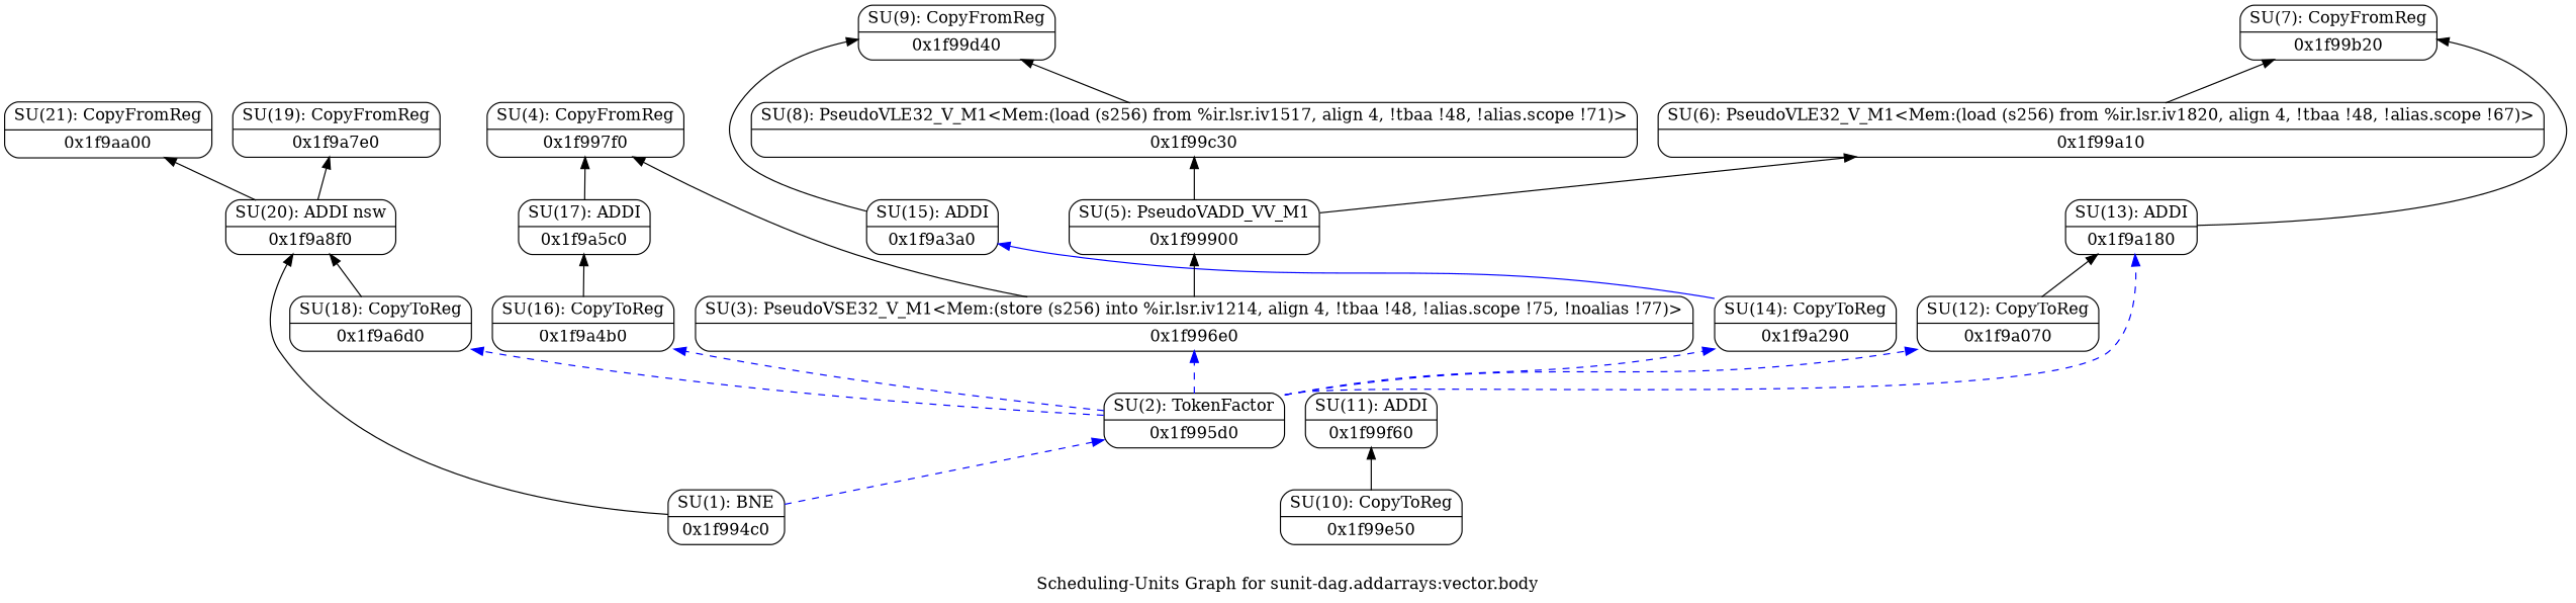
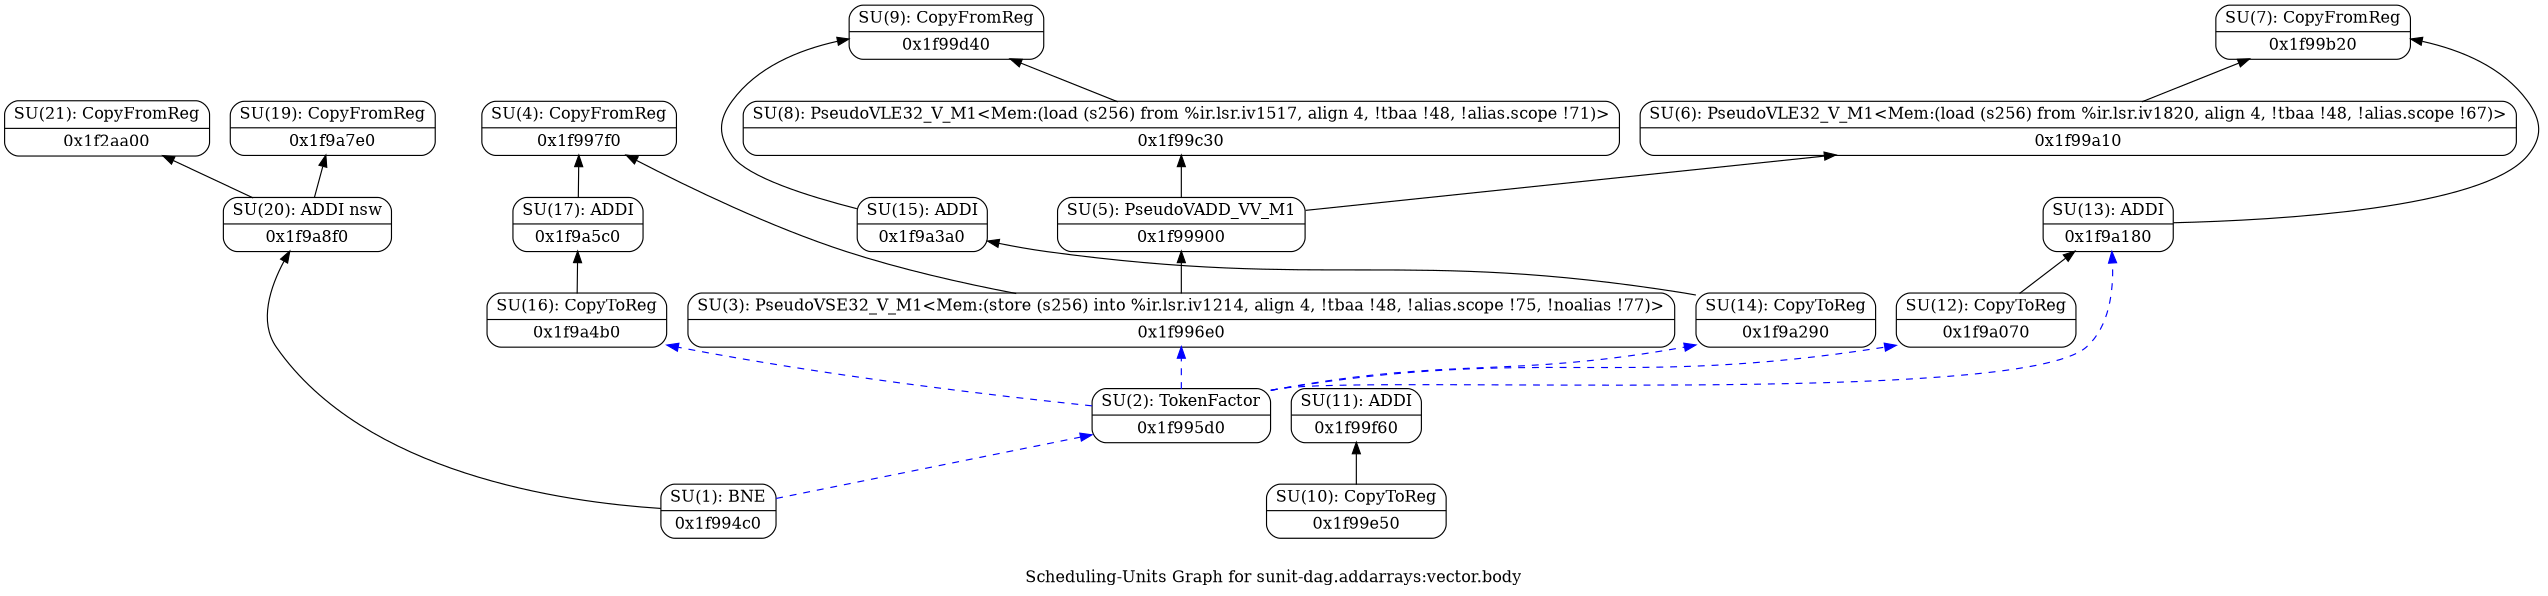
  digraph {
    label="Scheduling-Units Graph for sunit-dag.addarrays:vector.body"
    rankdir=BT
    node [shape=Mrecord]
    n1 [label="{SU(1): BNE|0x1f994c0}"]
    n2 [label="{SU(20): ADDI nsw|0x1f9a8f0}"]
    n3 [label="{SU(2): TokenFactor|0x1f995d0}"]
    n4 [label="{SU(19): CopyFromReg|0x1f9a7e0}"]
-   n5 [label="{SU(21): CopyFromReg|0x1f9aa00}"]
-   n6 [label="{SU(18): CopyToReg|0x1f9a6d0}"]
+   n5 [label="{SU(21): CopyFromReg|0x1f2aa00}"]
    n7 [label="{SU(16): CopyToReg|0x1f9a4b0}"]
    n8 [label="{SU(14): CopyToReg|0x1f9a290}"]
    n9 [label="{SU(12): CopyToReg|0x1f9a070}"]
    n10 [label="{SU(3): PseudoVSE32_V_M1\<Mem:(store (s256) into %ir.lsr.iv1214, align 4, !tbaa !48, !alias.scope !75, !noalias !77)\>|0x1f996e0}"]
    n11 [label="{SU(13): ADDI|0x1f9a180}"]
    n12 [label="{SU(17): ADDI|0x1f9a5c0}"]
    n13 [label="{SU(15): ADDI|0x1f9a3a0}"]
    n14 [label="{SU(10): CopyToReg|0x1f99e50}"]
    n15 [label="{SU(11): ADDI|0x1f99f60}"]
    n16 [label="{SU(5): PseudoVADD_VV_M1|0x1f99900}"]
    n17 [label="{SU(4): CopyFromReg|0x1f997f0}"]
    n18 [label="{SU(9): CopyFromReg|0x1f99d40}"]
    n19 [label="{SU(7): CopyFromReg|0x1f99b20}"]
    n20 [label="{SU(8): PseudoVLE32_V_M1\<Mem:(load (s256) from %ir.lsr.iv1517, align 4, !tbaa !48, !alias.scope !71)\>|0x1f99c30}"]
    n21 [label="{SU(6): PseudoVLE32_V_M1\<Mem:(load (s256) from %ir.lsr.iv1820, align 4, !tbaa !48, !alias.scope !67)\>|0x1f99a10}"]
    n1 -> n2
    n1 -> n3 [color=blue style=dashed]
    n2 -> n4
    n2 -> n5
-   n3 -> n6 [color=blue style=dashed]
    n3 -> n7 [color=blue style=dashed]
    n3 -> n8 [color=blue style=dashed]
    n3 -> n9 [color=blue style=dashed]
    n3 -> n10 [color=blue style=dashed]
    n3 -> n11 [color=blue style=dashed]
-   n6 -> n2
    n7 -> n12
-   n8 -> n13 [color=blue]
+   n8 -> n13
    n9 -> n11
    n10 -> n16
    n10 -> n17
    n11 -> n19
    n12 -> n17
    n13 -> n18
    n14 -> n15
    n16 -> n20
    n16 -> n21
    n20 -> n18
    n21 -> n19
  }
